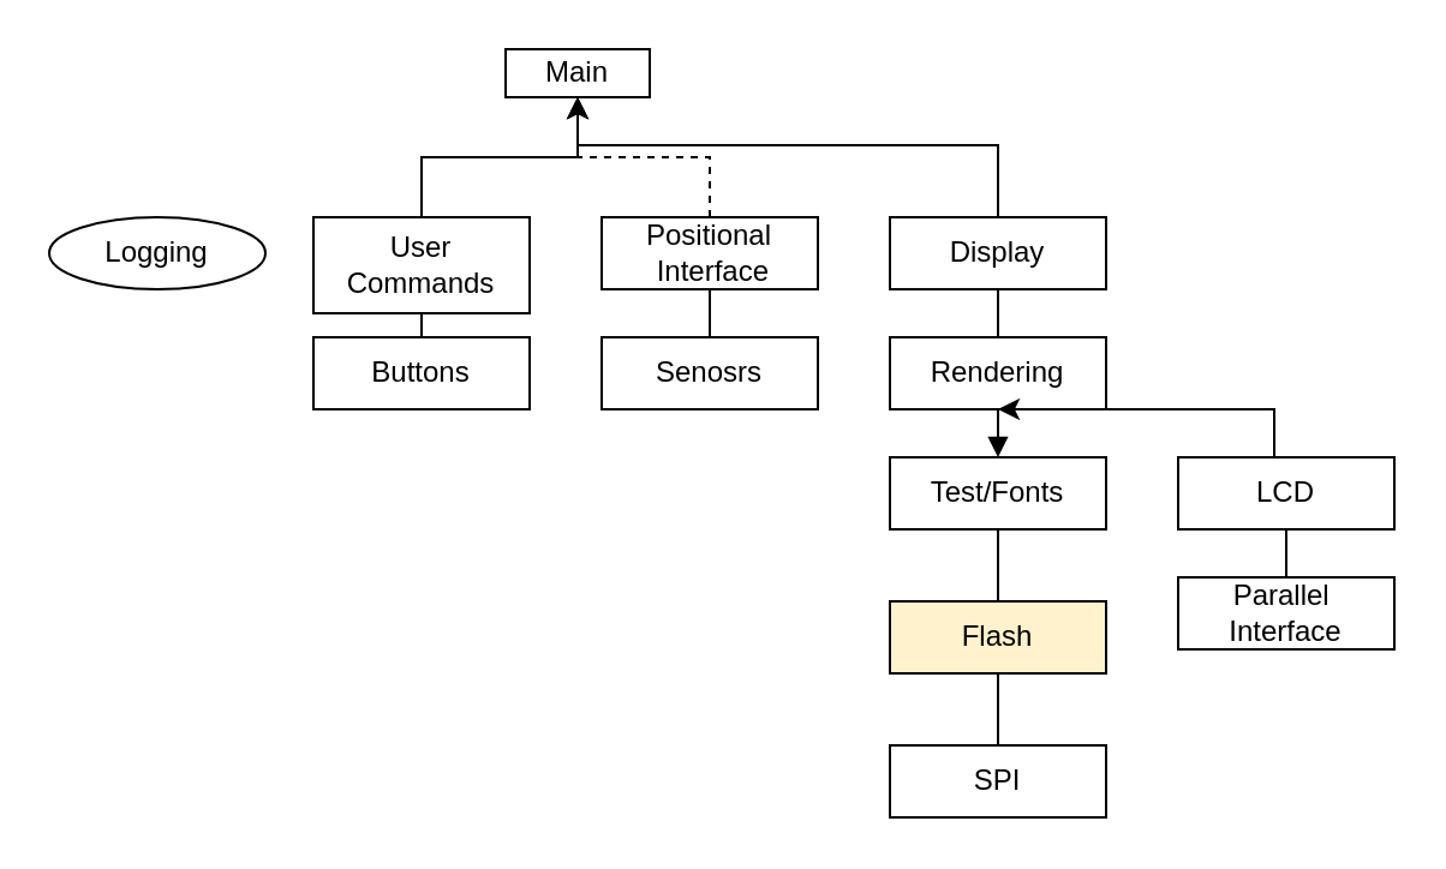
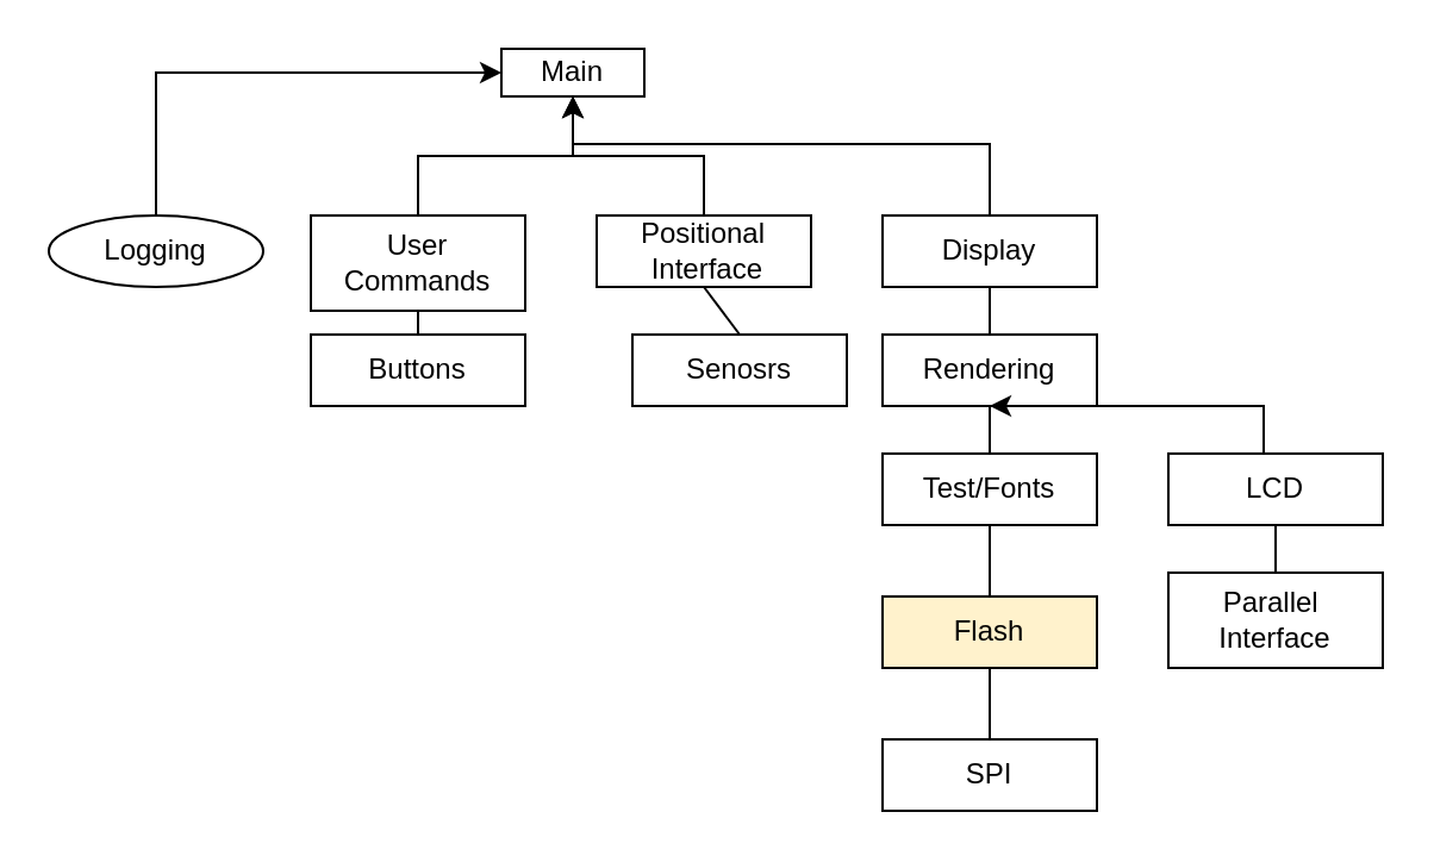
  <mxCell id="0" />
  <mxCell id="1" parent="0" />
  <mxCell id="2" value="Main" style="rounded=0;whiteSpace=wrap;html=1;" vertex="1" parent="1"><mxGeometry x="210" y="20" width="60" height="20" as="geometry" /></mxCell>
  <mxCell id="3" style="edgeStyle=orthogonalEdgeStyle;rounded=0;orthogonalLoop=1;jettySize=auto;html=1;" edge="1" parent="1" source="4" target="2"><mxGeometry relative="1" as="geometry" /></mxCell>
  <mxCell id="4" value="User Commands" style="rounded=0;whiteSpace=wrap;html=1;" vertex="1" parent="1"><mxGeometry x="130" y="90" width="90" height="40" as="geometry" /></mxCell>
  <mxCell id="5" value="Buttons" style="rounded=0;whiteSpace=wrap;html=1;" vertex="1" parent="1"><mxGeometry x="130" y="140" width="90" height="30" as="geometry" /></mxCell>
- <mxCell id="6" value="" style="edgeStyle=orthogonalEdgeStyle;rounded=0;orthogonalLoop=1;jettySize=auto;html=1;dashed=1;" edge="1" parent="1" source="7" target="2"><mxGeometry relative="1" as="geometry" /></mxCell>
+ <mxCell id="6" value="" style="edgeStyle=orthogonalEdgeStyle;rounded=0;orthogonalLoop=1;jettySize=auto;html=1;" edge="1" parent="1" source="7" target="2"><mxGeometry relative="1" as="geometry" /></mxCell>
  <mxCell id="7" value="Positional &amp;nbsp;Interface" style="rounded=0;whiteSpace=wrap;html=1;" vertex="1" parent="1"><mxGeometry x="250" y="90" width="90" height="30" as="geometry" /></mxCell>
- <mxCell id="8" value="Senosrs" style="rounded=0;whiteSpace=wrap;html=1;" vertex="1" parent="1"><mxGeometry x="250" y="140" width="90" height="30" as="geometry" /></mxCell>
+ <mxCell id="8" value="Senosrs" style="rounded=0;whiteSpace=wrap;html=1;" vertex="1" parent="1"><mxGeometry x="265" y="140" width="90" height="30" as="geometry" /></mxCell>
  <mxCell id="9" style="edgeStyle=orthogonalEdgeStyle;rounded=0;orthogonalLoop=1;jettySize=auto;html=1;entryX=0.5;entryY=1;entryDx=0;entryDy=0;" edge="1" parent="1" source="10" target="2"><mxGeometry relative="1" as="geometry"><Array as="points"><mxPoint x="415" y="60" /><mxPoint x="240" y="60" /></Array></mxGeometry></mxCell>
  <mxCell id="10" value="Display" style="rounded=0;whiteSpace=wrap;html=1;" vertex="1" parent="1"><mxGeometry x="370" y="90" width="90" height="30" as="geometry" /></mxCell>
  <mxCell id="11" value="Rendering" style="rounded=0;whiteSpace=wrap;html=1;" vertex="1" parent="1"><mxGeometry x="370" y="140" width="90" height="30" as="geometry" /></mxCell>
  <mxCell id="12" value="Test/Fonts" style="rounded=0;whiteSpace=wrap;html=1;" vertex="1" parent="1"><mxGeometry x="370" y="190" width="90" height="30" as="geometry" /></mxCell>
  <mxCell id="13" value="Flash" style="rounded=0;whiteSpace=wrap;html=1;fillColor=#fff2cc;" vertex="1" parent="1"><mxGeometry x="370" y="250" width="90" height="30" as="geometry" /></mxCell>
  <mxCell id="14" value="SPI" style="rounded=0;whiteSpace=wrap;html=1;" vertex="1" parent="1"><mxGeometry x="370" y="310" width="90" height="30" as="geometry" /></mxCell>
  <mxCell id="15" value="" style="edgeStyle=orthogonalEdgeStyle;rounded=0;orthogonalLoop=1;jettySize=auto;html=1;entryX=0.5;entryY=1;entryDx=0;entryDy=0;" edge="1" parent="1" source="16" target="11"><mxGeometry relative="1" as="geometry"><mxPoint x="535" y="110" as="targetPoint" /><Array as="points"><mxPoint x="530" y="170" /></Array></mxGeometry></mxCell>
  <mxCell id="16" value="LCD" style="rounded=0;whiteSpace=wrap;html=1;" vertex="1" parent="1"><mxGeometry x="490" y="190" width="90" height="30" as="geometry" /></mxCell>
- <mxCell id="17" value="Parallel&amp;nbsp;&lt;br&gt;Interface" style="rounded=0;whiteSpace=wrap;html=1;" vertex="1" parent="1"><mxGeometry x="490" y="240" width="90" height="30" as="geometry" /></mxCell>
+ <mxCell id="17" value="Parallel&amp;nbsp;&lt;br&gt;Interface" style="rounded=0;whiteSpace=wrap;html=1;" vertex="1" parent="1"><mxGeometry x="490" y="240" width="90" height="40" as="geometry" /></mxCell>
+ <mxCell id="18" style="edgeStyle=orthogonalEdgeStyle;rounded=0;orthogonalLoop=1;jettySize=auto;html=1;entryX=0;entryY=0.5;entryDx=0;entryDy=0;" edge="1" parent="1" source="19" target="2"><mxGeometry relative="1" as="geometry"><Array as="points"><mxPoint x="65" y="30" /></Array></mxGeometry></mxCell>
  <mxCell id="19" value="Logging" style="ellipse;whiteSpace=wrap;html=1;" vertex="1" parent="1"><mxGeometry x="20" y="90" width="90" height="30" as="geometry" /></mxCell>
  <mxCell id="20" value="" style="endArrow=none;html=1;rounded=0;entryX=0.5;entryY=0;entryDx=0;entryDy=0;exitX=0.5;exitY=1;exitDx=0;exitDy=0;" edge="1" parent="1" source="4" target="5"><mxGeometry width="50" height="50" relative="1" as="geometry"><mxPoint x="10" y="350" as="sourcePoint" /><mxPoint x="60" y="300" as="targetPoint" /></mxGeometry></mxCell>
  <mxCell id="21" value="" style="endArrow=none;html=1;rounded=0;entryX=0.5;entryY=0;entryDx=0;entryDy=0;exitX=0.5;exitY=1;exitDx=0;exitDy=0;" edge="1" parent="1" source="7" target="8"><mxGeometry width="50" height="50" relative="1" as="geometry"><mxPoint x="185" y="130" as="sourcePoint" /><mxPoint x="185" y="150" as="targetPoint" /></mxGeometry></mxCell>
  <mxCell id="22" value="" style="endArrow=none;html=1;rounded=0;entryX=0.5;entryY=0;entryDx=0;entryDy=0;exitX=0.5;exitY=1;exitDx=0;exitDy=0;" edge="1" parent="1" source="10" target="11"><mxGeometry width="50" height="50" relative="1" as="geometry"><mxPoint x="305" y="130" as="sourcePoint" /><mxPoint x="305" y="150" as="targetPoint" /></mxGeometry></mxCell>
- <mxCell id="23" value="" style="endArrow=block;html=1;rounded=0;entryX=0.5;entryY=0;entryDx=0;entryDy=0;exitX=0.5;exitY=1;exitDx=0;exitDy=0;" edge="1" parent="1" source="11" target="12"><mxGeometry width="50" height="50" relative="1" as="geometry"><mxPoint x="315" y="140" as="sourcePoint" /><mxPoint x="315" y="160" as="targetPoint" /></mxGeometry></mxCell>
+ <mxCell id="23" value="" style="endArrow=none;html=1;rounded=0;entryX=0.5;entryY=0;entryDx=0;entryDy=0;exitX=0.5;exitY=1;exitDx=0;exitDy=0;" edge="1" parent="1" source="11" target="12"><mxGeometry width="50" height="50" relative="1" as="geometry"><mxPoint x="315" y="140" as="sourcePoint" /><mxPoint x="315" y="160" as="targetPoint" /></mxGeometry></mxCell>
  <mxCell id="24" value="" style="endArrow=none;html=1;rounded=0;entryX=0.5;entryY=1;entryDx=0;entryDy=0;exitX=0.5;exitY=0;exitDx=0;exitDy=0;" edge="1" parent="1" source="13" target="12"><mxGeometry width="50" height="50" relative="1" as="geometry"><mxPoint x="325" y="150" as="sourcePoint" /><mxPoint x="325" y="170" as="targetPoint" /></mxGeometry></mxCell>
  <mxCell id="25" value="" style="endArrow=none;html=1;rounded=0;entryX=0.5;entryY=0;entryDx=0;entryDy=0;exitX=0.5;exitY=1;exitDx=0;exitDy=0;" edge="1" parent="1" source="13" target="14"><mxGeometry width="50" height="50" relative="1" as="geometry"><mxPoint x="335" y="160" as="sourcePoint" /><mxPoint x="335" y="180" as="targetPoint" /></mxGeometry></mxCell>
  <mxCell id="26" value="" style="endArrow=none;html=1;rounded=0;entryX=0.5;entryY=0;entryDx=0;entryDy=0;exitX=0.5;exitY=1;exitDx=0;exitDy=0;" edge="1" parent="1" source="16" target="17"><mxGeometry width="50" height="50" relative="1" as="geometry"><mxPoint x="345" y="220" as="sourcePoint" /><mxPoint x="345" y="240" as="targetPoint" /></mxGeometry></mxCell>
